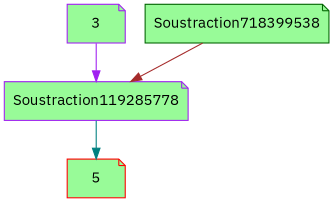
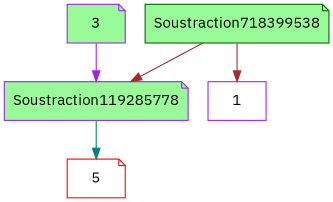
  digraph {
    fontname="IBM Plex Sans"
    node [color=purple fillcolor=palegreen fontname="IBM Plex Sans" shape=note style=filled]
    edge [color=brown fontname="IBM Plex Sans"]
    Soustraction119285778
-   5 [color=red]
+   5 [color=red fillcolor=white]
    3
    Soustraction718399538 [color=darkgreen]
+   1 [fillcolor=white shape=box]
    Soustraction119285778 -> 5 [color=teal]
    3 -> Soustraction119285778 [color=purple]
    Soustraction718399538 -> Soustraction119285778
+   Soustraction718399538 -> 1
  }
